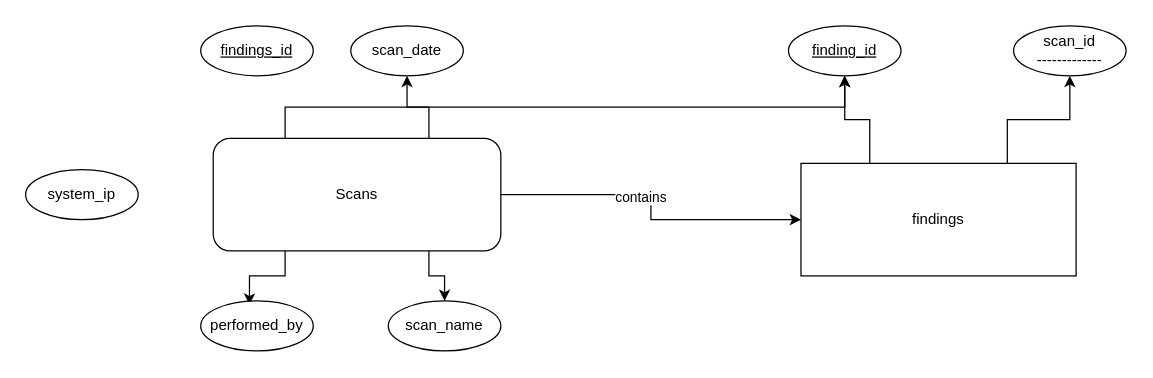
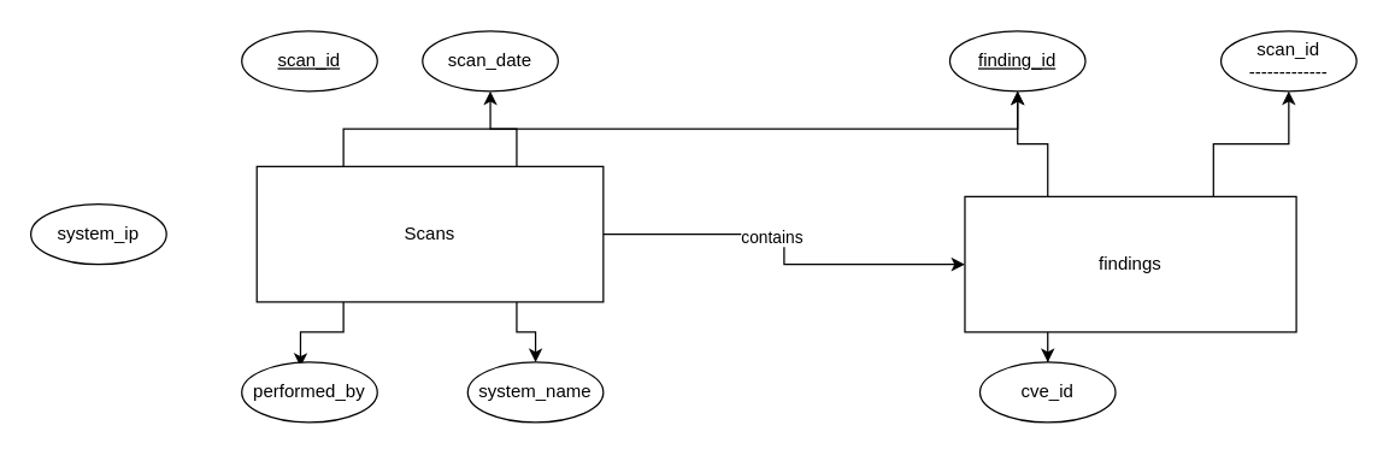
  <mxCell id="0" />
  <mxCell id="1" parent="0" />
  <mxCell id="2" style="edgeStyle=orthogonalEdgeStyle;rounded=0;orthogonalLoop=1;jettySize=auto;html=1;exitX=0.25;exitY=0;exitDx=0;exitDy=0;" edge="1" parent="1" source="8" target="18"><mxGeometry relative="1" as="geometry" /></mxCell>
  <mxCell id="3" style="edgeStyle=orthogonalEdgeStyle;rounded=0;orthogonalLoop=1;jettySize=auto;html=1;exitX=0.75;exitY=0;exitDx=0;exitDy=0;" edge="1" parent="1" source="8" target="14"><mxGeometry relative="1" as="geometry" /></mxCell>
  <mxCell id="4" style="edgeStyle=orthogonalEdgeStyle;rounded=0;orthogonalLoop=1;jettySize=auto;html=1;exitX=0.75;exitY=1;exitDx=0;exitDy=0;entryX=0.5;entryY=0;entryDx=0;entryDy=0;" edge="1" parent="1" source="8" target="16"><mxGeometry relative="1" as="geometry" /></mxCell>
  <mxCell id="5" style="edgeStyle=orthogonalEdgeStyle;rounded=0;orthogonalLoop=1;jettySize=auto;html=1;exitX=0.25;exitY=1;exitDx=0;exitDy=0;entryX=0.433;entryY=0.075;entryDx=0;entryDy=0;entryPerimeter=0;" edge="1" parent="1" source="8" target="15"><mxGeometry relative="1" as="geometry" /></mxCell>
  <mxCell id="6" style="edgeStyle=orthogonalEdgeStyle;rounded=0;orthogonalLoop=1;jettySize=auto;html=1;entryX=0;entryY=0.5;entryDx=0;entryDy=0;" edge="1" parent="1" source="8" target="12"><mxGeometry relative="1" as="geometry" /></mxCell>
  <mxCell id="7" value="contains" style="edgeLabel;html=1;align=center;verticalAlign=middle;resizable=0;points=[];" vertex="1" connectable="0" parent="6"><mxGeometry x="-0.15" y="-1" relative="1" as="geometry"><mxPoint as="offset" /></mxGeometry></mxCell>
- <mxCell id="8" value="Scans" style="html=1;whiteSpace=wrap;rounded=1;" vertex="1" parent="1"><mxGeometry x="170" y="110" width="230" height="90" as="geometry" /></mxCell>
+ <mxCell id="8" value="Scans" style="html=1;whiteSpace=wrap;" vertex="1" parent="1"><mxGeometry x="170" y="110" width="230" height="90" as="geometry" /></mxCell>
  <mxCell id="9" style="edgeStyle=orthogonalEdgeStyle;rounded=0;orthogonalLoop=1;jettySize=auto;html=1;exitX=0.25;exitY=0;exitDx=0;exitDy=0;" edge="1" parent="1" source="12" target="18"><mxGeometry relative="1" as="geometry" /></mxCell>
  <mxCell id="10" style="edgeStyle=orthogonalEdgeStyle;rounded=0;orthogonalLoop=1;jettySize=auto;html=1;exitX=0.75;exitY=0;exitDx=0;exitDy=0;entryX=0.5;entryY=1;entryDx=0;entryDy=0;" edge="1" parent="1" source="12" target="19"><mxGeometry relative="1" as="geometry" /></mxCell>
+ <mxCell id="11" style="edgeStyle=orthogonalEdgeStyle;rounded=0;orthogonalLoop=1;jettySize=auto;html=1;exitX=0.25;exitY=1;exitDx=0;exitDy=0;" edge="1" parent="1" source="12" target="20"><mxGeometry relative="1" as="geometry" /></mxCell>
  <mxCell id="12" value="findings" style="html=1;whiteSpace=wrap;" vertex="1" parent="1"><mxGeometry x="640" y="130" width="220" height="90" as="geometry" /></mxCell>
- <mxCell id="13" value="&lt;u&gt;findings_id&lt;/u&gt;" style="ellipse;whiteSpace=wrap;html=1;" vertex="1" parent="1"><mxGeometry x="160" y="20" width="90" height="40" as="geometry" /></mxCell>
+ <mxCell id="13" value="&lt;u&gt;scan_id&lt;/u&gt;" style="ellipse;whiteSpace=wrap;html=1;" vertex="1" parent="1"><mxGeometry x="160" y="20" width="90" height="40" as="geometry" /></mxCell>
  <mxCell id="14" value="scan_date" style="ellipse;whiteSpace=wrap;html=1;" vertex="1" parent="1"><mxGeometry x="280" y="20" width="90" height="40" as="geometry" /></mxCell>
  <mxCell id="15" value="performed_by" style="ellipse;whiteSpace=wrap;html=1;" vertex="1" parent="1"><mxGeometry x="160" y="240" width="90" height="40" as="geometry" /></mxCell>
- <mxCell id="16" value="scan_name" style="ellipse;whiteSpace=wrap;html=1;" vertex="1" parent="1"><mxGeometry x="310" y="240" width="90" height="40" as="geometry" /></mxCell>
+ <mxCell id="16" value="system_name" style="ellipse;whiteSpace=wrap;html=1;" vertex="1" parent="1"><mxGeometry x="310" y="240" width="90" height="40" as="geometry" /></mxCell>
  <mxCell id="17" value="system_ip" style="ellipse;whiteSpace=wrap;html=1;" vertex="1" parent="1"><mxGeometry x="20" y="135" width="90" height="40" as="geometry" /></mxCell>
  <mxCell id="18" value="&lt;u&gt;finding_id&lt;/u&gt;" style="ellipse;whiteSpace=wrap;html=1;" vertex="1" parent="1"><mxGeometry x="630" y="20" width="90" height="40" as="geometry" /></mxCell>
  <mxCell id="19" value="scan_id&lt;br&gt;-------------" style="ellipse;whiteSpace=wrap;html=1;" vertex="1" parent="1"><mxGeometry x="810" y="20" width="90" height="40" as="geometry" /></mxCell>
+ <mxCell id="20" value="cve_id" style="ellipse;whiteSpace=wrap;html=1;" vertex="1" parent="1"><mxGeometry x="650" y="240" width="90" height="40" as="geometry" /></mxCell>
